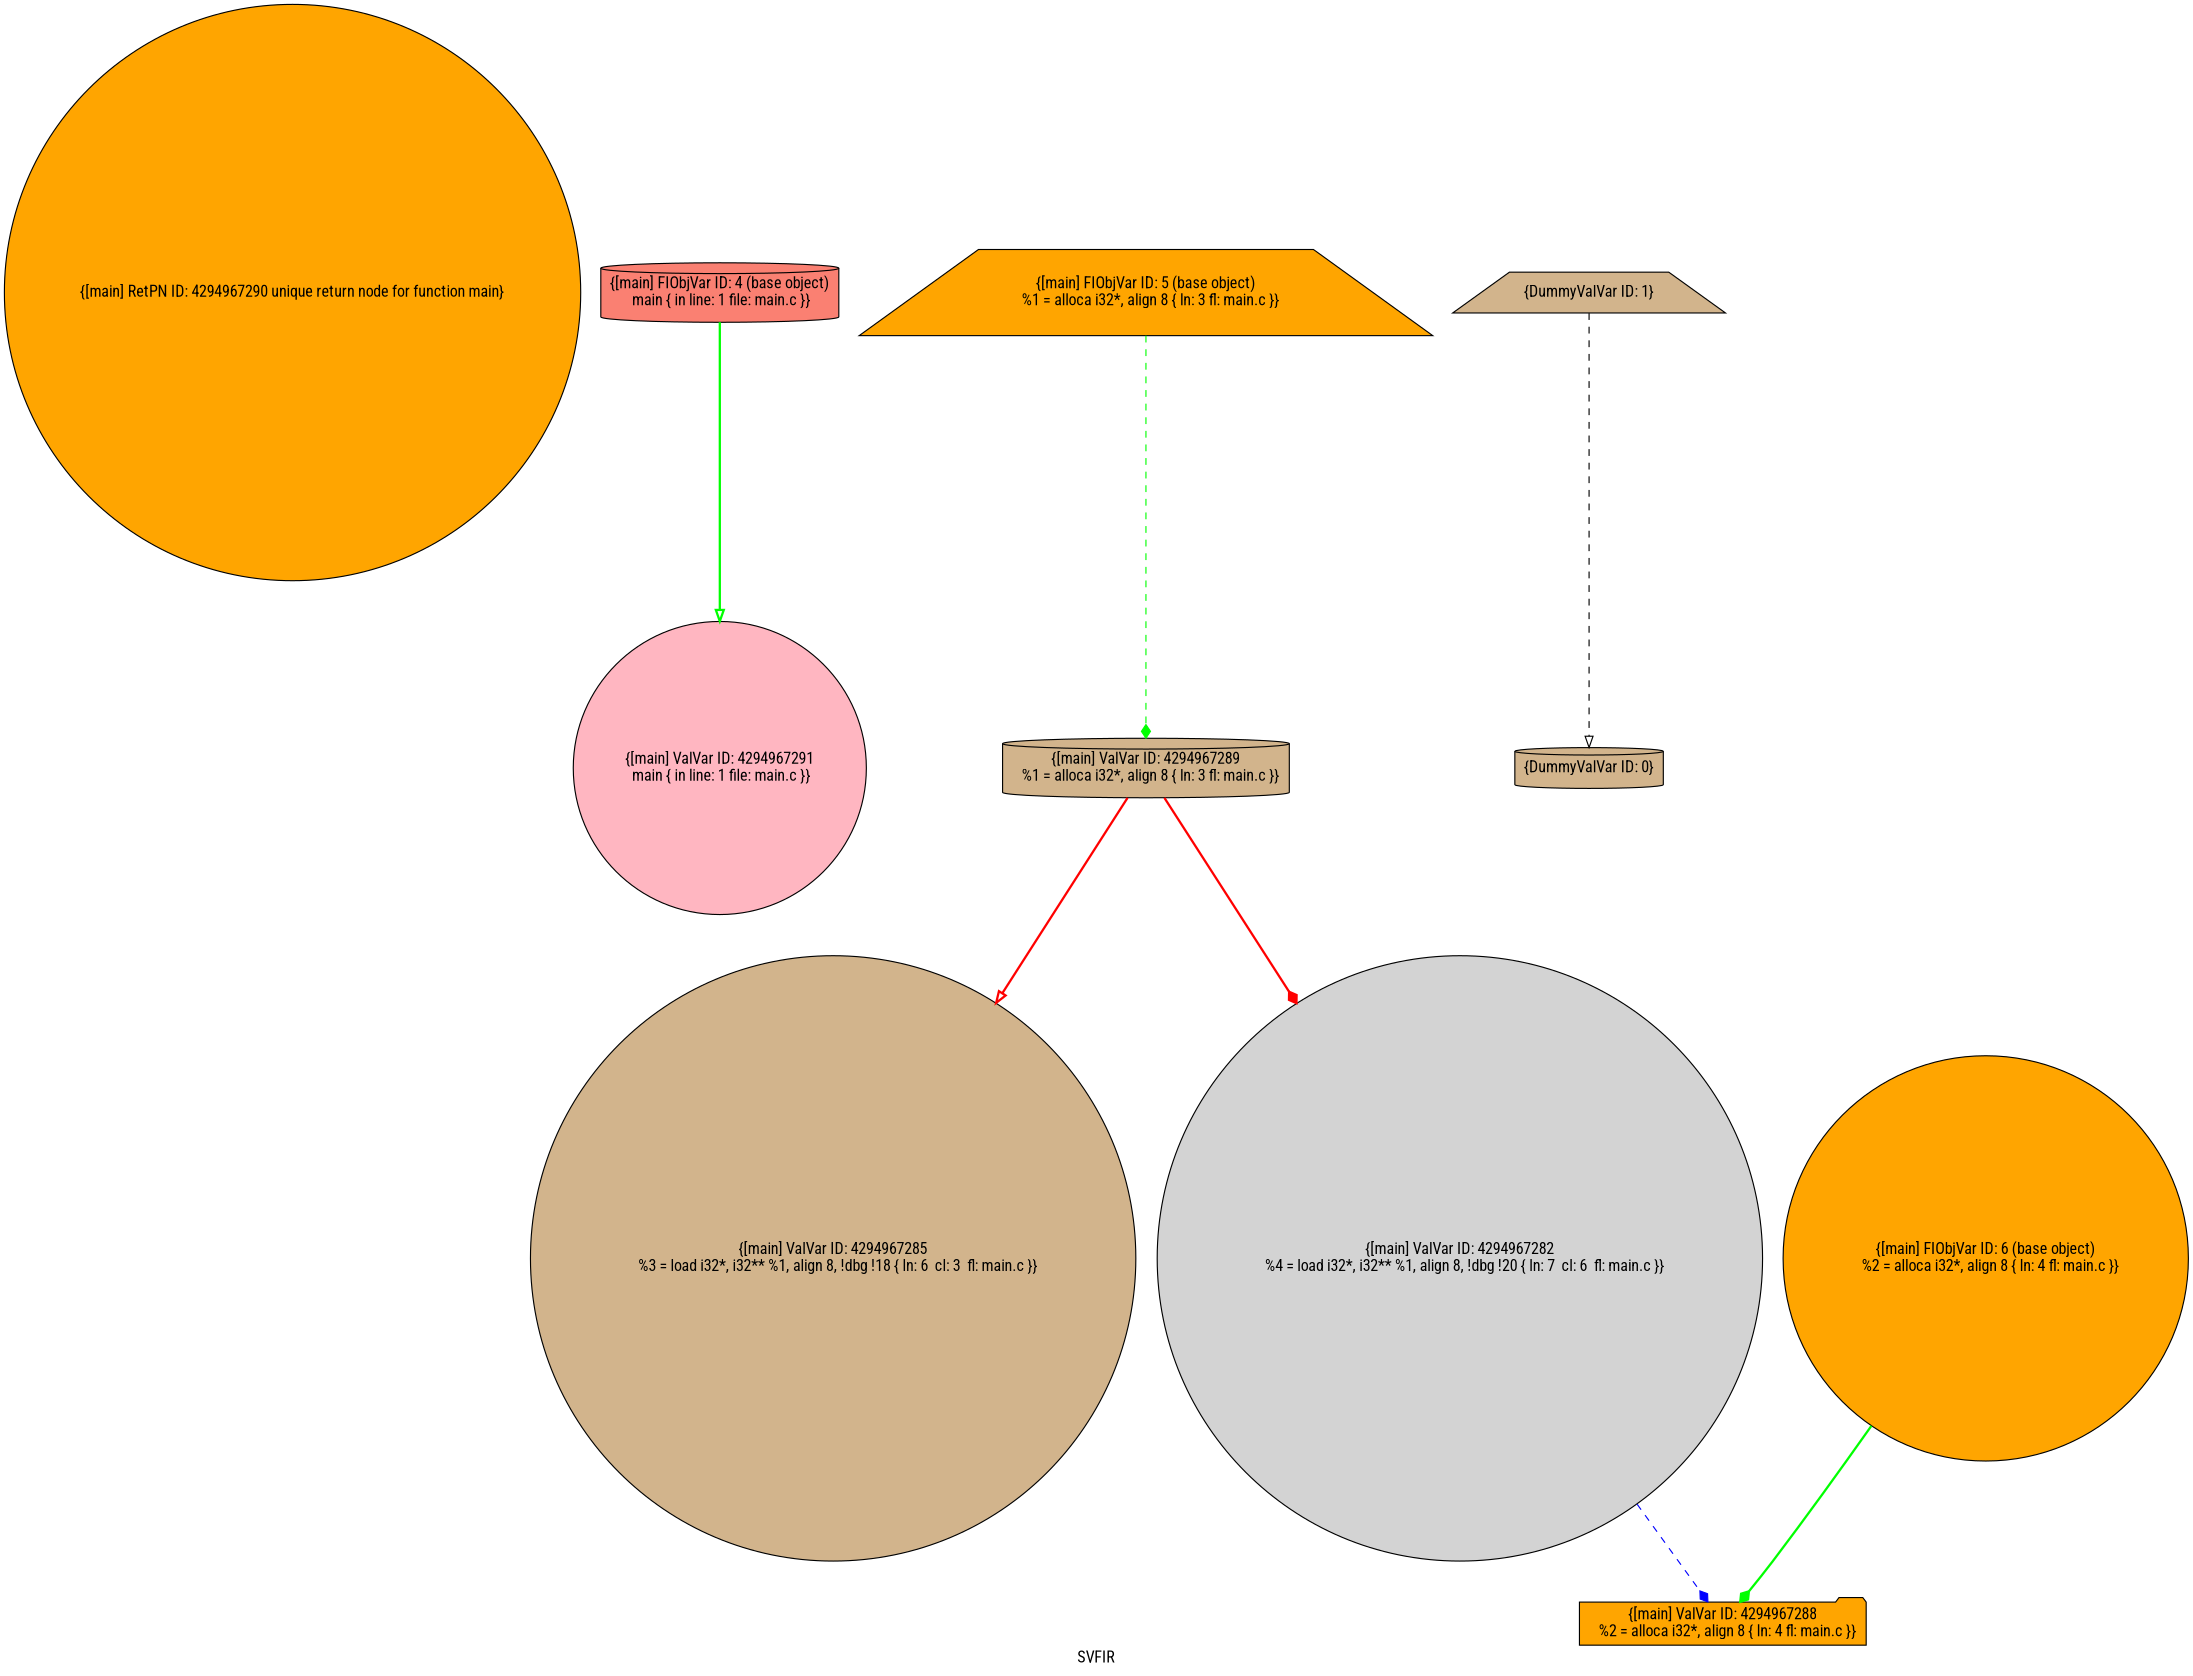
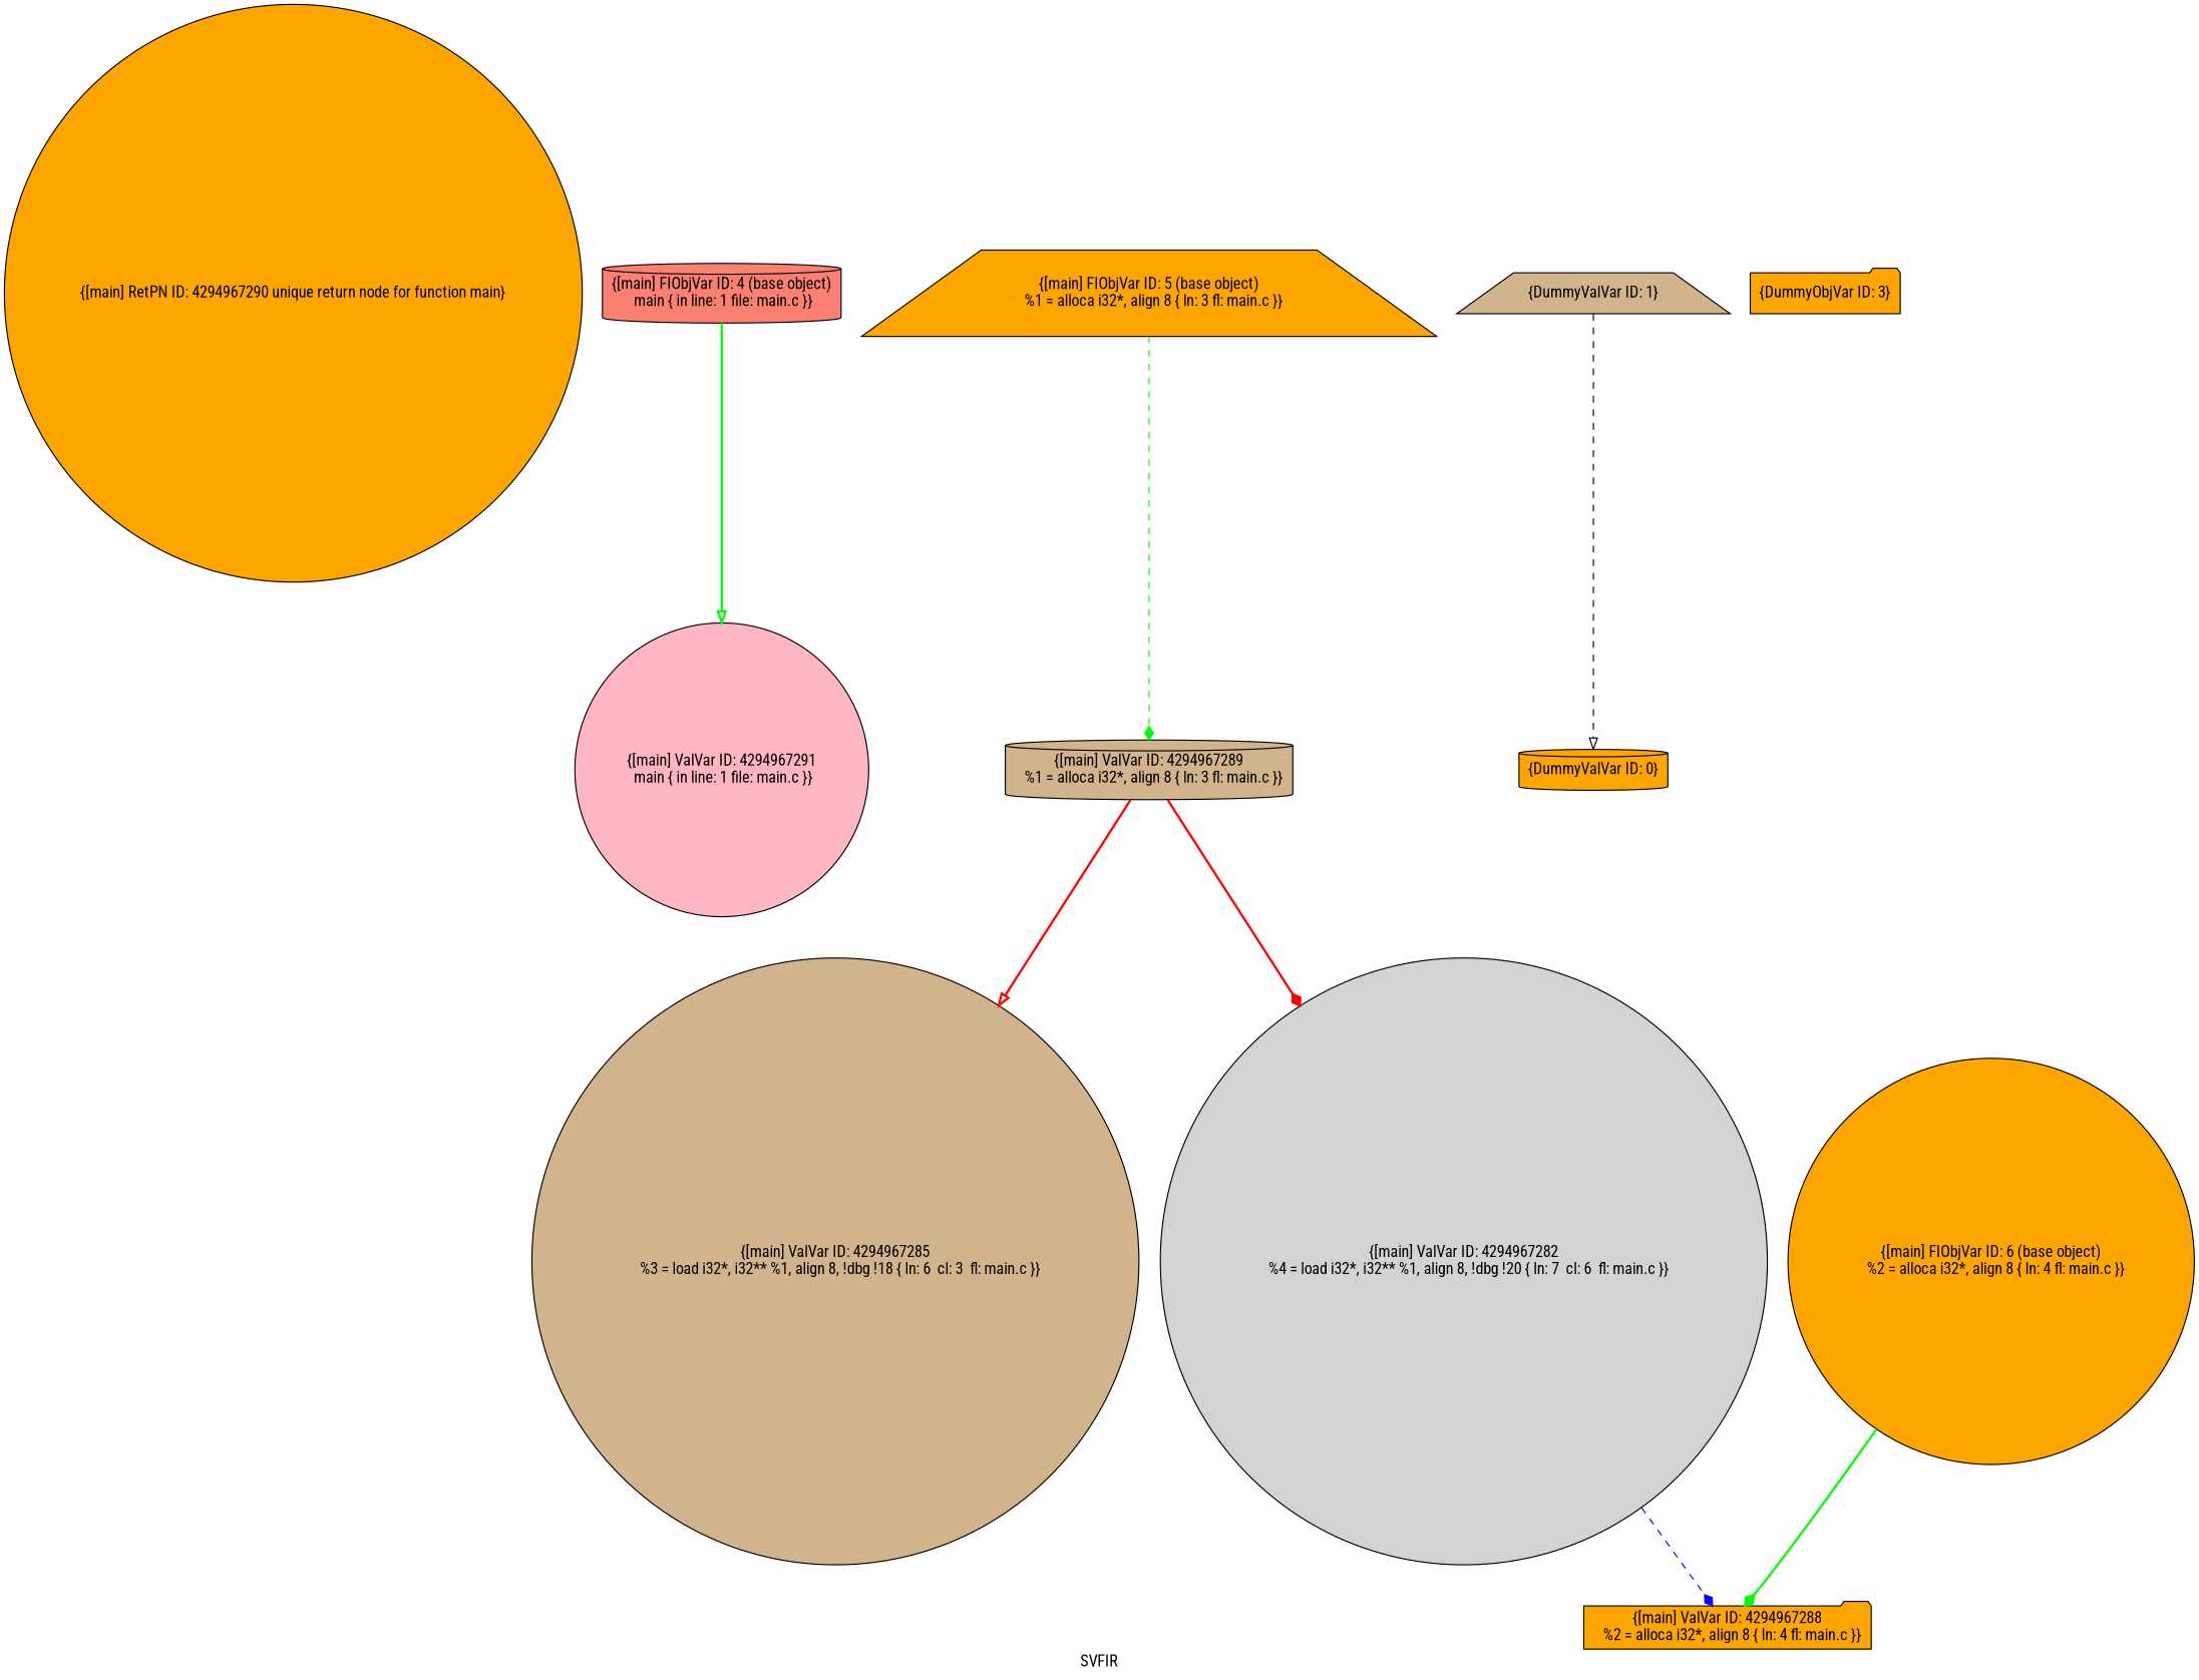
  digraph {
    fontname="Roboto Condensed"
    label=SVFIR
    node [fillcolor=orange fontname="Roboto Condensed" shape=circle style=filled]
    edge [arrowhead=diamond color=green fontname="Roboto Condensed" style=bold]
    n1 [label="{[main] RetPN ID: 4294967290 unique return node for function main}"]
    n2 [fillcolor=salmon label="{[main] FIObjVar ID: 4 (base object)\n main \{ in line: 1 file: main.c \}}" shape=cylinder]
    n3 [fillcolor=lightpink label="{[main] ValVar ID: 4294967291\n main \{ in line: 1 file: main.c \}}"]
    n4 [label="{[main] FIObjVar ID: 5 (base object)\n   %1 = alloca i32*, align 8 \{ ln: 3 fl: main.c \}}" shape=trapezium]
    n5 [fillcolor=tan label="{[main] ValVar ID: 4294967289\n   %1 = alloca i32*, align 8 \{ ln: 3 fl: main.c \}}" shape=cylinder]
    n6 [fillcolor=tan label="{[main] ValVar ID: 4294967285\n   %3 = load i32*, i32** %1, align 8, !dbg !18 \{ ln: 6  cl: 3  fl: main.c \}}"]
    n7 [fillcolor=lightgrey label="{[main] ValVar ID: 4294967282\n   %4 = load i32*, i32** %1, align 8, !dbg !20 \{ ln: 7  cl: 6  fl: main.c \}}"]
    n8 [label="{[main] ValVar ID: 4294967288\n   %2 = alloca i32*, align 8 \{ ln: 4 fl: main.c \}}" shape=folder]
    n9 [fillcolor=tan label="{DummyValVar ID: 1}" shape=trapezium]
-   n10 [fillcolor=tan label="{DummyValVar ID: 0}" shape=cylinder]
+   n10 [label="{DummyValVar ID: 0}" shape=cylinder]
    n11 [label="{[main] FIObjVar ID: 6 (base object)\n   %2 = alloca i32*, align 8 \{ ln: 4 fl: main.c \}}"]
+   n12 [label="{DummyObjVar ID: 3}" shape=folder]
    n2 -> n3 [arrowhead=onormal]
    n4 -> n5 [style=dashed]
    n5 -> n6 [arrowhead=onormal color=red]
    n5 -> n7 [color=red]
    n7 -> n8 [color=blue style=dashed]
    n9 -> n10 [arrowhead=onormal color=black style=dashed]
    n11 -> n8
  }
